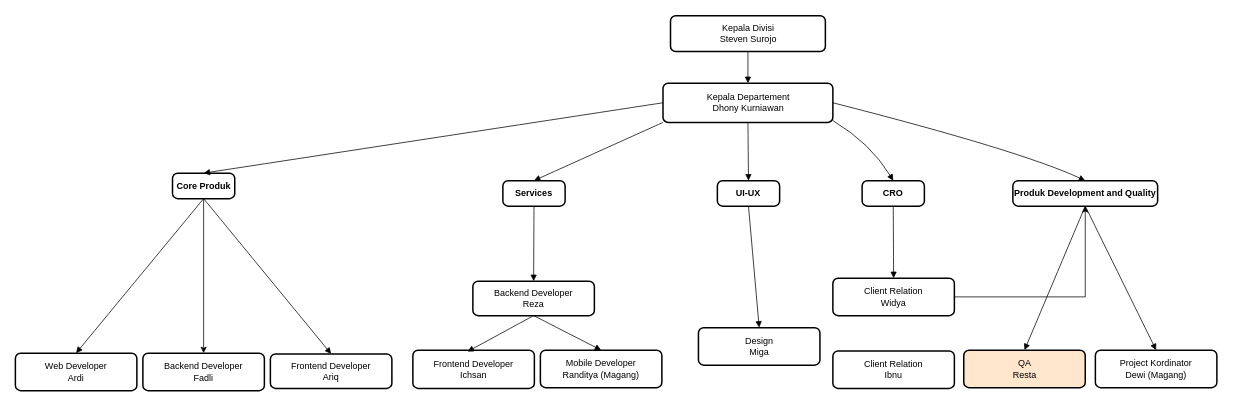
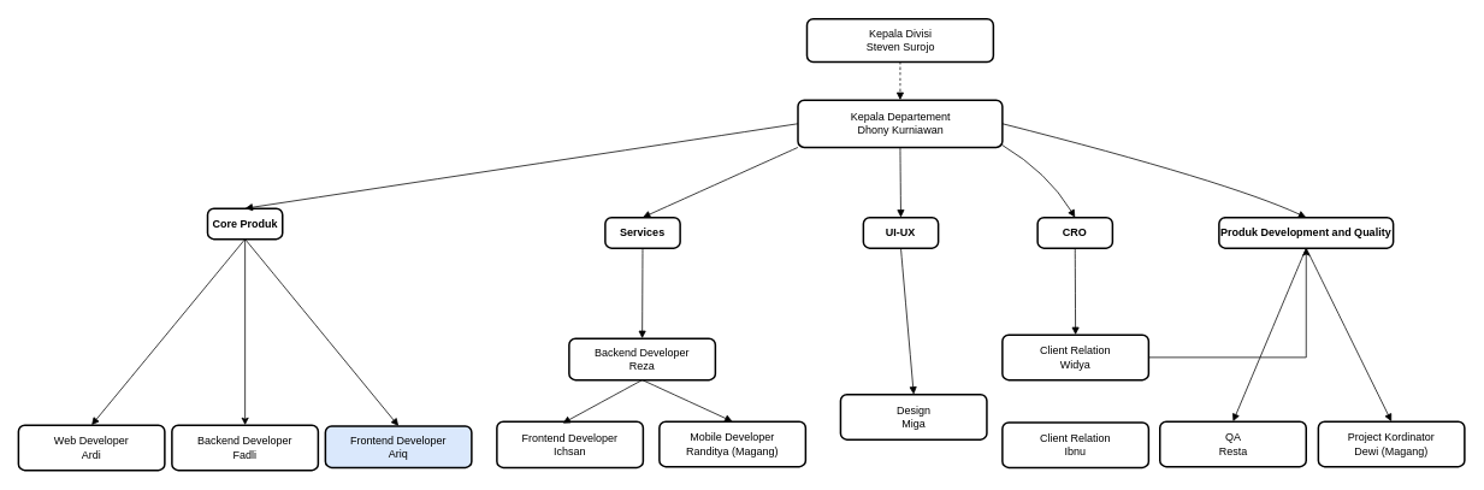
  <mxCell id="0" />
  <mxCell id="1" parent="0" />
  <mxCell id="2" value="Kepala Divisi &#10;Steven Surojo" style="rounded=1;absoluteArcSize=1;arcSize=14;whiteSpace=wrap;strokeWidth=2;fontStyle=0" parent="1" vertex="1"><mxGeometry x="893.5" width="206.5" height="47.76" as="geometry" y="20" /></mxCell>
  <mxCell id="3" value="Core Produk" style="rounded=1;absoluteArcSize=1;arcSize=14;whiteSpace=wrap;strokeWidth=2;fontStyle=1" parent="1" vertex="1"><mxGeometry x="229.5" y="230" width="83" height="34" as="geometry" /></mxCell>
  <mxCell id="4" value="Produk Development and Quality" style="rounded=1;absoluteArcSize=1;arcSize=14;whiteSpace=wrap;strokeWidth=2;fontStyle=1" parent="1" vertex="1"><mxGeometry x="1350" y="240" width="193" height="34" as="geometry" /></mxCell>
  <mxCell id="5" value="" style="edgeStyle=orthogonalEdgeStyle;rounded=0;orthogonalLoop=1;jettySize=auto;html=1;" edge="1" parent="1" source="3" target="27"><mxGeometry relative="1" as="geometry" /></mxCell>
- <mxCell id="6" value="Frontend Developer&#10;Ariq" style="rounded=1;absoluteArcSize=1;arcSize=14;whiteSpace=wrap;strokeWidth=2;" parent="1" vertex="1"><mxGeometry x="360" y="471" width="162" height="46" as="geometry" /></mxCell>
- <mxCell id="7" value="" style="curved=1;startArrow=none;endArrow=block;exitX=0.5;exitY=1;entryX=0.5;entryY=0;exitDx=0;exitDy=0;entryDx=0;entryDy=0;" parent="1" source="2" target="12" edge="1"><mxGeometry relative="1" as="geometry"><Array as="points" /><mxPoint x="996.75" y="120" as="targetPoint" /></mxGeometry></mxCell>
+ <mxCell id="6" value="Frontend Developer&#10;Ariq" style="rounded=1;absoluteArcSize=1;arcSize=14;whiteSpace=wrap;strokeWidth=2;fillColor=#dae8fc;" parent="1" vertex="1"><mxGeometry x="360" y="471" width="162" height="46" as="geometry" /></mxCell>
+ <mxCell id="7" value="" style="curved=1;startArrow=none;endArrow=block;exitX=0.5;exitY=1;entryX=0.5;entryY=0;exitDx=0;exitDy=0;entryDx=0;entryDy=0;dashed=1;" parent="1" source="2" target="12" edge="1"><mxGeometry relative="1" as="geometry"><Array as="points" /><mxPoint x="996.75" y="120" as="targetPoint" /></mxGeometry></mxCell>
  <mxCell id="8" value="" style="curved=1;startArrow=none;endArrow=block;exitX=0;exitY=0.5;entryX=0.5;entryY=0.01;exitDx=0;exitDy=0;" parent="1" source="12" target="3" edge="1"><mxGeometry relative="1" as="geometry"><Array as="points" /><mxPoint x="689.024" y="210.004" as="sourcePoint" /></mxGeometry></mxCell>
  <mxCell id="9" value="" style="curved=1;startArrow=none;endArrow=block;exitX=1;exitY=0.5;entryX=0.5;entryY=0.01;exitDx=0;exitDy=0;" parent="1" source="12" target="4" edge="1"><mxGeometry relative="1" as="geometry"><Array as="points"><mxPoint x="1360" y="200" /></Array><mxPoint x="1382.976" y="190.004" as="sourcePoint" /></mxGeometry></mxCell>
  <mxCell id="10" value="" style="curved=1;startArrow=none;endArrow=block;exitX=0.5;exitY=1.01;entryX=0.5;entryY=0.01;" parent="1" source="3" target="6" edge="1"><mxGeometry relative="1" as="geometry"><Array as="points" /></mxGeometry></mxCell>
  <mxCell id="11" value="" style="curved=1;startArrow=none;endArrow=block;exitX=0.5;exitY=1.01;entryX=0.5;entryY=0;entryDx=0;entryDy=0;" parent="1" source="4" target="26" edge="1"><mxGeometry relative="1" as="geometry"><Array as="points" /><mxPoint x="1372.25" y="370" as="targetPoint" /></mxGeometry></mxCell>
  <mxCell id="12" value="Kepala Departement &#10;Dhony Kurniawan" style="rounded=1;absoluteArcSize=1;arcSize=14;whiteSpace=wrap;strokeWidth=2;" vertex="1" parent="1"><mxGeometry x="883.5" y="110" width="226.5" height="52.39" as="geometry" /></mxCell>
  <mxCell id="13" value="Services" style="rounded=1;absoluteArcSize=1;arcSize=14;whiteSpace=wrap;strokeWidth=2;fontStyle=1" vertex="1" parent="1"><mxGeometry x="670" y="240" width="83" height="34" as="geometry" /></mxCell>
  <mxCell id="14" value="Backend Developer&#10;Reza" style="rounded=1;absoluteArcSize=1;arcSize=14;whiteSpace=wrap;strokeWidth=2;" vertex="1" parent="1"><mxGeometry x="630" y="374" width="162" height="46" as="geometry" /></mxCell>
  <mxCell id="15" value="" style="curved=1;startArrow=none;endArrow=block;exitX=0;exitY=1;entryX=0.5;entryY=0.01;exitDx=0;exitDy=0;" edge="1" target="13" parent="1" source="12"><mxGeometry relative="1" as="geometry"><Array as="points" /><mxPoint x="1054" y="136" as="sourcePoint" /></mxGeometry></mxCell>
  <mxCell id="16" value="" style="curved=1;startArrow=none;endArrow=block;exitX=0.5;exitY=1.01;entryX=0.5;entryY=0.01;" edge="1" source="13" target="14" parent="1"><mxGeometry relative="1" as="geometry"><Array as="points" /></mxGeometry></mxCell>
  <mxCell id="17" value="CRO" style="rounded=1;absoluteArcSize=1;arcSize=14;whiteSpace=wrap;strokeWidth=2;fontStyle=1" vertex="1" parent="1"><mxGeometry x="1149" y="240" width="83" height="34" as="geometry" /></mxCell>
  <mxCell id="18" value="" style="edgeStyle=orthogonalEdgeStyle;rounded=0;orthogonalLoop=1;jettySize=auto;html=1;" edge="1" parent="1" source="19" target="4"><mxGeometry relative="1" as="geometry" /></mxCell>
  <mxCell id="19" value="Client Relation&#10;Widya" style="rounded=1;absoluteArcSize=1;arcSize=14;whiteSpace=wrap;strokeWidth=2;" vertex="1" parent="1"><mxGeometry x="1110" y="370" width="162" height="50" as="geometry" /></mxCell>
  <mxCell id="20" value="" style="curved=1;startArrow=none;endArrow=block;exitX=0.5;exitY=1.01;entryX=0.5;entryY=0.01;" edge="1" source="17" target="19" parent="1"><mxGeometry relative="1" as="geometry"><Array as="points" /></mxGeometry></mxCell>
  <mxCell id="21" value="" style="curved=1;startArrow=none;endArrow=block;entryX=0.5;entryY=0;entryDx=0;entryDy=0;" edge="1" parent="1" target="17"><mxGeometry relative="1" as="geometry"><Array as="points"><mxPoint x="1160" y="190" /></Array><mxPoint x="1110" y="160" as="sourcePoint" /><mxPoint x="1272" y="334" as="targetPoint" /></mxGeometry></mxCell>
  <mxCell id="22" value="UI-UX" style="rounded=1;absoluteArcSize=1;arcSize=14;whiteSpace=wrap;strokeWidth=2;fontStyle=1" vertex="1" parent="1"><mxGeometry x="956" y="240" width="83" height="34" as="geometry" /></mxCell>
  <mxCell id="23" value="Design&#10;Miga" style="rounded=1;absoluteArcSize=1;arcSize=14;whiteSpace=wrap;strokeWidth=2;" vertex="1" parent="1"><mxGeometry x="930.75" y="436" width="162" height="50" as="geometry" /></mxCell>
  <mxCell id="24" value="" style="curved=1;startArrow=none;endArrow=block;exitX=0.5;exitY=1.01;entryX=0.5;entryY=0.01;" edge="1" parent="1" source="22" target="23"><mxGeometry relative="1" as="geometry"><Array as="points" /></mxGeometry></mxCell>
  <mxCell id="25" value="" style="curved=1;startArrow=none;endArrow=block;exitX=0.5;exitY=1;entryX=0.5;entryY=0;exitDx=0;exitDy=0;entryDx=0;entryDy=0;" edge="1" parent="1" source="12" target="22"><mxGeometry relative="1" as="geometry"><Array as="points" /><mxPoint x="1000" y="180" as="sourcePoint" /><mxPoint x="1000" y="222" as="targetPoint" /></mxGeometry></mxCell>
  <mxCell id="26" value="Project Kordinator&#10;Dewi (Magang)" style="rounded=1;absoluteArcSize=1;arcSize=14;whiteSpace=wrap;strokeWidth=2;" vertex="1" parent="1"><mxGeometry x="1460" y="466" width="162" height="50" as="geometry" /></mxCell>
  <mxCell id="27" value="Backend Developer&#10;Fadli" style="rounded=1;absoluteArcSize=1;arcSize=14;whiteSpace=wrap;strokeWidth=2;" vertex="1" parent="1"><mxGeometry x="190" y="470" width="162" height="50" as="geometry" /></mxCell>
  <mxCell id="28" value="Web Developer&#10;Ardi" style="rounded=1;absoluteArcSize=1;arcSize=14;whiteSpace=wrap;strokeWidth=2;" vertex="1" parent="1"><mxGeometry x="20" y="470" width="162" height="50" as="geometry" /></mxCell>
  <mxCell id="29" value="Frontend Developer&#10;Ichsan" style="rounded=1;absoluteArcSize=1;arcSize=14;whiteSpace=wrap;strokeWidth=2;" vertex="1" parent="1"><mxGeometry x="550" y="466" width="162" height="51" as="geometry" /></mxCell>
- <mxCell id="30" value="Mobile Developer&#10;Randitya (Magang)" style="rounded=1;absoluteArcSize=1;arcSize=14;whiteSpace=wrap;strokeWidth=2;" vertex="1" parent="1"><mxGeometry x="720" y="466" width="162" height="50" as="geometry" /></mxCell>
+ <mxCell id="30" value="Mobile Developer&#10;Randitya (Magang)" style="rounded=1;absoluteArcSize=1;arcSize=14;whiteSpace=wrap;strokeWidth=2;" vertex="1" parent="1"><mxGeometry x="730" y="466" width="162" height="50" as="geometry" /></mxCell>
  <mxCell id="31" value="Client Relation&#10;Ibnu" style="rounded=1;absoluteArcSize=1;arcSize=14;whiteSpace=wrap;strokeWidth=2;" vertex="1" parent="1"><mxGeometry x="1110" y="467" width="162" height="50" as="geometry" /></mxCell>
- <mxCell id="32" value="QA&#10;Resta" style="rounded=1;absoluteArcSize=1;arcSize=14;whiteSpace=wrap;strokeWidth=2;fillColor=#ffe6cc;" vertex="1" parent="1"><mxGeometry x="1284.5" y="466" width="162" height="50" as="geometry" /></mxCell>
+ <mxCell id="32" value="QA&#10;Resta" style="rounded=1;absoluteArcSize=1;arcSize=14;whiteSpace=wrap;strokeWidth=2;" vertex="1" parent="1"><mxGeometry x="1284.5" y="466" width="162" height="50" as="geometry" /></mxCell>
  <mxCell id="33" value="" style="curved=1;startArrow=none;endArrow=block;exitX=0.5;exitY=1;entryX=0.5;entryY=0;entryDx=0;entryDy=0;exitDx=0;exitDy=0;" edge="1" parent="1" source="4" target="32"><mxGeometry relative="1" as="geometry"><Array as="points" /><mxPoint x="1495" y="334" as="sourcePoint" /><mxPoint x="1551" y="380" as="targetPoint" /></mxGeometry></mxCell>
  <mxCell id="34" value="" style="curved=1;startArrow=none;endArrow=block;exitX=0.5;exitY=1;entryX=0.5;entryY=0;exitDx=0;exitDy=0;entryDx=0;entryDy=0;" edge="1" parent="1" source="3" target="28"><mxGeometry relative="1" as="geometry"><Array as="points" /><mxPoint x="281" y="324" as="sourcePoint" /><mxPoint x="481" y="384" as="targetPoint" /></mxGeometry></mxCell>
  <mxCell id="35" value="" style="curved=1;startArrow=none;endArrow=block;exitX=0.5;exitY=1;entryX=0.5;entryY=0;exitDx=0;exitDy=0;entryDx=0;entryDy=0;" edge="1" parent="1" source="14" target="30"><mxGeometry relative="1" as="geometry"><Array as="points" /><mxPoint x="381" y="324" as="sourcePoint" /><mxPoint x="581" y="481" as="targetPoint" /></mxGeometry></mxCell>
  <mxCell id="36" value="" style="curved=1;startArrow=none;endArrow=block;exitX=0.5;exitY=1;entryX=0.45;entryY=0.038;exitDx=0;exitDy=0;entryDx=0;entryDy=0;entryPerimeter=0;" edge="1" parent="1" source="14" target="29"><mxGeometry relative="1" as="geometry"><Array as="points" /><mxPoint x="751" y="430" as="sourcePoint" /><mxPoint x="891" y="476" as="targetPoint" /></mxGeometry></mxCell>
